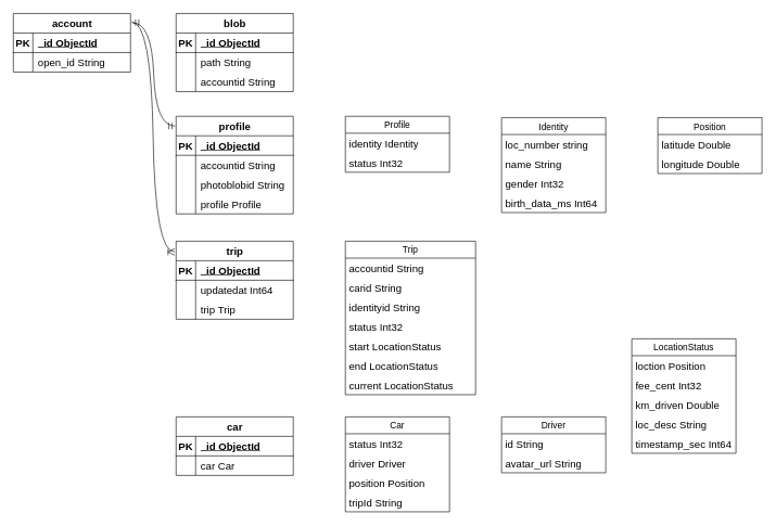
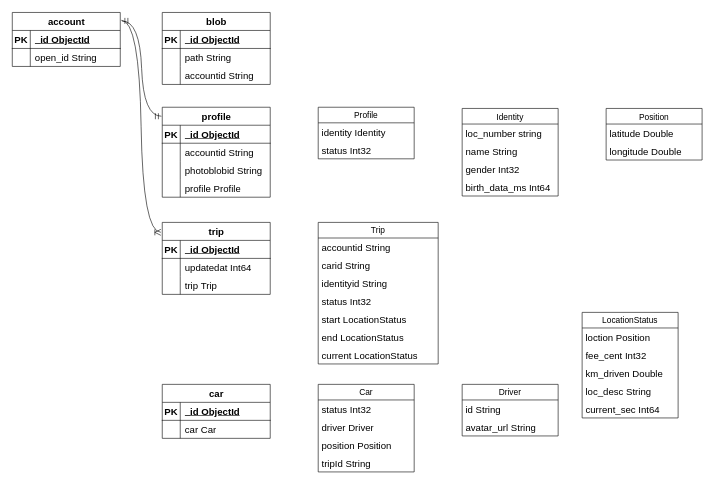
  <mxCell id="0" />
  <mxCell id="1" parent="0" />
  <mxCell id="2" value="car" style="shape=table;startSize=30;container=1;collapsible=1;childLayout=tableLayout;fixedRows=1;rowLines=0;fontStyle=1;align=center;resizeLast=1;html=1;fontSize=16;" vertex="1" parent="1"><mxGeometry x="270" y="640" width="180" height="90" as="geometry" /></mxCell>
  <mxCell id="3" value="" style="shape=tableRow;horizontal=0;startSize=0;swimlaneHead=0;swimlaneBody=0;fillColor=none;collapsible=0;dropTarget=0;points=[[0,0.5],[1,0.5]];portConstraint=eastwest;top=0;left=0;right=0;bottom=1;fontSize=16;" vertex="1" parent="2"><mxGeometry y="30" width="180" height="30" as="geometry" /></mxCell>
  <mxCell id="4" value="PK" style="shape=partialRectangle;connectable=0;fillColor=none;top=0;left=0;bottom=0;right=0;fontStyle=1;overflow=hidden;whiteSpace=wrap;html=1;fontSize=16;" vertex="1" parent="3"><mxGeometry width="30" height="30" as="geometry"><mxRectangle width="30" height="30" as="alternateBounds" /></mxGeometry></mxCell>
  <mxCell id="5" value="_id ObjectId" style="shape=partialRectangle;connectable=0;fillColor=none;top=0;left=0;bottom=0;right=0;align=left;spacingLeft=6;fontStyle=5;overflow=hidden;whiteSpace=wrap;html=1;fontSize=16;" vertex="1" parent="3"><mxGeometry x="30" width="150" height="30" as="geometry"><mxRectangle width="150" height="30" as="alternateBounds" /></mxGeometry></mxCell>
  <mxCell id="6" value="" style="shape=tableRow;horizontal=0;startSize=0;swimlaneHead=0;swimlaneBody=0;fillColor=none;collapsible=0;dropTarget=0;points=[[0,0.5],[1,0.5]];portConstraint=eastwest;top=0;left=0;right=0;bottom=0;fontSize=16;" vertex="1" parent="2"><mxGeometry y="60" width="180" height="30" as="geometry" /></mxCell>
  <mxCell id="7" value="" style="shape=partialRectangle;connectable=0;fillColor=none;top=0;left=0;bottom=0;right=0;editable=1;overflow=hidden;whiteSpace=wrap;html=1;fontSize=16;" vertex="1" parent="6"><mxGeometry width="30" height="30" as="geometry"><mxRectangle width="30" height="30" as="alternateBounds" /></mxGeometry></mxCell>
  <mxCell id="8" value="car&amp;nbsp;Car" style="shape=partialRectangle;connectable=0;fillColor=none;top=0;left=0;bottom=0;right=0;align=left;spacingLeft=6;overflow=hidden;whiteSpace=wrap;html=1;fontSize=16;" vertex="1" parent="6"><mxGeometry x="30" width="150" height="30" as="geometry"><mxRectangle width="150" height="30" as="alternateBounds" /></mxGeometry></mxCell>
  <mxCell id="9" value="Car" style="swimlane;fontStyle=0;childLayout=stackLayout;horizontal=1;startSize=26;horizontalStack=0;resizeParent=1;resizeParentMax=0;resizeLast=0;collapsible=1;marginBottom=0;align=center;fontSize=14;" vertex="1" parent="1"><mxGeometry x="530" y="640" width="160" height="146" as="geometry" /></mxCell>
  <mxCell id="10" value="status Int32" style="text;strokeColor=none;fillColor=none;spacingLeft=4;spacingRight=4;overflow=hidden;rotatable=0;points=[[0,0.5],[1,0.5]];portConstraint=eastwest;fontSize=16;whiteSpace=wrap;html=1;" vertex="1" parent="9"><mxGeometry y="26" width="160" height="30" as="geometry" /></mxCell>
  <mxCell id="11" value="driver&amp;nbsp;Driver" style="text;strokeColor=none;fillColor=none;spacingLeft=4;spacingRight=4;overflow=hidden;rotatable=0;points=[[0,0.5],[1,0.5]];portConstraint=eastwest;fontSize=16;whiteSpace=wrap;html=1;" vertex="1" parent="9"><mxGeometry y="56" width="160" height="30" as="geometry" /></mxCell>
  <mxCell id="12" value="position&amp;nbsp;Position" style="text;strokeColor=none;fillColor=none;spacingLeft=4;spacingRight=4;overflow=hidden;rotatable=0;points=[[0,0.5],[1,0.5]];portConstraint=eastwest;fontSize=16;whiteSpace=wrap;html=1;" vertex="1" parent="9"><mxGeometry y="86" width="160" height="30" as="geometry" /></mxCell>
  <mxCell id="13" value="tripId String" style="text;strokeColor=none;fillColor=none;spacingLeft=4;spacingRight=4;overflow=hidden;rotatable=0;points=[[0,0.5],[1,0.5]];portConstraint=eastwest;fontSize=16;whiteSpace=wrap;html=1;" vertex="1" parent="9"><mxGeometry y="116" width="160" height="30" as="geometry" /></mxCell>
  <mxCell id="14" value="Position" style="swimlane;fontStyle=0;childLayout=stackLayout;horizontal=1;startSize=26;horizontalStack=0;resizeParent=1;resizeParentMax=0;resizeLast=0;collapsible=1;marginBottom=0;align=center;fontSize=14;" vertex="1" parent="1"><mxGeometry x="1010" y="180" width="160" height="86" as="geometry" /></mxCell>
  <mxCell id="15" value="latitude Double" style="text;strokeColor=none;fillColor=none;spacingLeft=4;spacingRight=4;overflow=hidden;rotatable=0;points=[[0,0.5],[1,0.5]];portConstraint=eastwest;fontSize=16;whiteSpace=wrap;html=1;" vertex="1" parent="14"><mxGeometry y="26" width="160" height="30" as="geometry" /></mxCell>
  <mxCell id="16" value="longitude Double&lt;br&gt;" style="text;strokeColor=none;fillColor=none;spacingLeft=4;spacingRight=4;overflow=hidden;rotatable=0;points=[[0,0.5],[1,0.5]];portConstraint=eastwest;fontSize=16;whiteSpace=wrap;html=1;" vertex="1" parent="14"><mxGeometry y="56" width="160" height="30" as="geometry" /></mxCell>
  <mxCell id="17" value="Driver" style="swimlane;fontStyle=0;childLayout=stackLayout;horizontal=1;startSize=26;horizontalStack=0;resizeParent=1;resizeParentMax=0;resizeLast=0;collapsible=1;marginBottom=0;align=center;fontSize=14;" vertex="1" parent="1"><mxGeometry x="770" y="640" width="160" height="86" as="geometry" /></mxCell>
  <mxCell id="18" value="id String" style="text;strokeColor=none;fillColor=none;spacingLeft=4;spacingRight=4;overflow=hidden;rotatable=0;points=[[0,0.5],[1,0.5]];portConstraint=eastwest;fontSize=16;whiteSpace=wrap;html=1;" vertex="1" parent="17"><mxGeometry y="26" width="160" height="30" as="geometry" /></mxCell>
  <mxCell id="19" value="avatar_url String" style="text;strokeColor=none;fillColor=none;spacingLeft=4;spacingRight=4;overflow=hidden;rotatable=0;points=[[0,0.5],[1,0.5]];portConstraint=eastwest;fontSize=16;whiteSpace=wrap;html=1;" vertex="1" parent="17"><mxGeometry y="56" width="160" height="30" as="geometry" /></mxCell>
  <mxCell id="20" value="profile" style="shape=table;startSize=30;container=1;collapsible=1;childLayout=tableLayout;fixedRows=1;rowLines=0;fontStyle=1;align=center;resizeLast=1;html=1;fontSize=16;" vertex="1" parent="1"><mxGeometry x="270" y="178" width="180" height="150" as="geometry" /></mxCell>
  <mxCell id="21" value="" style="shape=tableRow;horizontal=0;startSize=0;swimlaneHead=0;swimlaneBody=0;fillColor=none;collapsible=0;dropTarget=0;points=[[0,0.5],[1,0.5]];portConstraint=eastwest;top=0;left=0;right=0;bottom=1;fontSize=16;" vertex="1" parent="20"><mxGeometry y="30" width="180" height="30" as="geometry" /></mxCell>
  <mxCell id="22" value="PK" style="shape=partialRectangle;connectable=0;fillColor=none;top=0;left=0;bottom=0;right=0;fontStyle=1;overflow=hidden;whiteSpace=wrap;html=1;fontSize=16;" vertex="1" parent="21"><mxGeometry width="30" height="30" as="geometry"><mxRectangle width="30" height="30" as="alternateBounds" /></mxGeometry></mxCell>
  <mxCell id="23" value="_id ObjectId" style="shape=partialRectangle;connectable=0;fillColor=none;top=0;left=0;bottom=0;right=0;align=left;spacingLeft=6;fontStyle=5;overflow=hidden;whiteSpace=wrap;html=1;fontSize=16;" vertex="1" parent="21"><mxGeometry x="30" width="150" height="30" as="geometry"><mxRectangle width="150" height="30" as="alternateBounds" /></mxGeometry></mxCell>
  <mxCell id="24" value="" style="shape=tableRow;horizontal=0;startSize=0;swimlaneHead=0;swimlaneBody=0;fillColor=none;collapsible=0;dropTarget=0;points=[[0,0.5],[1,0.5]];portConstraint=eastwest;top=0;left=0;right=0;bottom=0;fontSize=16;" vertex="1" parent="20"><mxGeometry y="60" width="180" height="30" as="geometry" /></mxCell>
  <mxCell id="25" value="" style="shape=partialRectangle;connectable=0;fillColor=none;top=0;left=0;bottom=0;right=0;editable=1;overflow=hidden;whiteSpace=wrap;html=1;fontSize=16;" vertex="1" parent="24"><mxGeometry width="30" height="30" as="geometry"><mxRectangle width="30" height="30" as="alternateBounds" /></mxGeometry></mxCell>
  <mxCell id="26" value="accountid String" style="shape=partialRectangle;connectable=0;fillColor=none;top=0;left=0;bottom=0;right=0;align=left;spacingLeft=6;overflow=hidden;whiteSpace=wrap;html=1;fontSize=16;" vertex="1" parent="24"><mxGeometry x="30" width="150" height="30" as="geometry"><mxRectangle width="150" height="30" as="alternateBounds" /></mxGeometry></mxCell>
  <mxCell id="27" value="" style="shape=tableRow;horizontal=0;startSize=0;swimlaneHead=0;swimlaneBody=0;fillColor=none;collapsible=0;dropTarget=0;points=[[0,0.5],[1,0.5]];portConstraint=eastwest;top=0;left=0;right=0;bottom=0;fontSize=16;" vertex="1" parent="20"><mxGeometry y="90" width="180" height="30" as="geometry" /></mxCell>
  <mxCell id="28" value="" style="shape=partialRectangle;connectable=0;fillColor=none;top=0;left=0;bottom=0;right=0;editable=1;overflow=hidden;whiteSpace=wrap;html=1;fontSize=16;" vertex="1" parent="27"><mxGeometry width="30" height="30" as="geometry"><mxRectangle width="30" height="30" as="alternateBounds" /></mxGeometry></mxCell>
  <mxCell id="29" value="photoblobid String" style="shape=partialRectangle;connectable=0;fillColor=none;top=0;left=0;bottom=0;right=0;align=left;spacingLeft=6;overflow=hidden;whiteSpace=wrap;html=1;fontSize=16;" vertex="1" parent="27"><mxGeometry x="30" width="150" height="30" as="geometry"><mxRectangle width="150" height="30" as="alternateBounds" /></mxGeometry></mxCell>
  <mxCell id="30" value="" style="shape=tableRow;horizontal=0;startSize=0;swimlaneHead=0;swimlaneBody=0;fillColor=none;collapsible=0;dropTarget=0;points=[[0,0.5],[1,0.5]];portConstraint=eastwest;top=0;left=0;right=0;bottom=0;fontSize=16;" vertex="1" parent="20"><mxGeometry y="120" width="180" height="30" as="geometry" /></mxCell>
  <mxCell id="31" value="" style="shape=partialRectangle;connectable=0;fillColor=none;top=0;left=0;bottom=0;right=0;editable=1;overflow=hidden;whiteSpace=wrap;html=1;fontSize=16;" vertex="1" parent="30"><mxGeometry width="30" height="30" as="geometry"><mxRectangle width="30" height="30" as="alternateBounds" /></mxGeometry></mxCell>
  <mxCell id="32" value="profile&amp;nbsp;Profile" style="shape=partialRectangle;connectable=0;fillColor=none;top=0;left=0;bottom=0;right=0;align=left;spacingLeft=6;overflow=hidden;whiteSpace=wrap;html=1;fontSize=16;" vertex="1" parent="30"><mxGeometry x="30" width="150" height="30" as="geometry"><mxRectangle width="150" height="30" as="alternateBounds" /></mxGeometry></mxCell>
  <mxCell id="33" value="Profile" style="swimlane;fontStyle=0;childLayout=stackLayout;horizontal=1;startSize=26;horizontalStack=0;resizeParent=1;resizeParentMax=0;resizeLast=0;collapsible=1;marginBottom=0;align=center;fontSize=14;" vertex="1" parent="1"><mxGeometry x="530" y="178" width="160" height="86" as="geometry" /></mxCell>
  <mxCell id="34" value="identity&amp;nbsp;Identity" style="text;strokeColor=none;fillColor=none;spacingLeft=4;spacingRight=4;overflow=hidden;rotatable=0;points=[[0,0.5],[1,0.5]];portConstraint=eastwest;fontSize=16;whiteSpace=wrap;html=1;" vertex="1" parent="33"><mxGeometry y="26" width="160" height="30" as="geometry" /></mxCell>
  <mxCell id="35" value="status Int32" style="text;strokeColor=none;fillColor=none;spacingLeft=4;spacingRight=4;overflow=hidden;rotatable=0;points=[[0,0.5],[1,0.5]];portConstraint=eastwest;fontSize=16;whiteSpace=wrap;html=1;" vertex="1" parent="33"><mxGeometry y="56" width="160" height="30" as="geometry" /></mxCell>
  <mxCell id="36" value="Identity" style="swimlane;fontStyle=0;childLayout=stackLayout;horizontal=1;startSize=26;horizontalStack=0;resizeParent=1;resizeParentMax=0;resizeLast=0;collapsible=1;marginBottom=0;align=center;fontSize=14;" vertex="1" parent="1"><mxGeometry x="770" y="180" width="160" height="146" as="geometry" /></mxCell>
  <mxCell id="37" value="loc_number string" style="text;strokeColor=none;fillColor=none;spacingLeft=4;spacingRight=4;overflow=hidden;rotatable=0;points=[[0,0.5],[1,0.5]];portConstraint=eastwest;fontSize=16;whiteSpace=wrap;html=1;" vertex="1" parent="36"><mxGeometry y="26" width="160" height="30" as="geometry" /></mxCell>
  <mxCell id="38" value="name String" style="text;strokeColor=none;fillColor=none;spacingLeft=4;spacingRight=4;overflow=hidden;rotatable=0;points=[[0,0.5],[1,0.5]];portConstraint=eastwest;fontSize=16;whiteSpace=wrap;html=1;" vertex="1" parent="36"><mxGeometry y="56" width="160" height="30" as="geometry" /></mxCell>
  <mxCell id="39" value="gender Int32" style="text;strokeColor=none;fillColor=none;spacingLeft=4;spacingRight=4;overflow=hidden;rotatable=0;points=[[0,0.5],[1,0.5]];portConstraint=eastwest;fontSize=16;whiteSpace=wrap;html=1;" vertex="1" parent="36"><mxGeometry y="86" width="160" height="30" as="geometry" /></mxCell>
  <mxCell id="40" value="birth_data_ms Int64" style="text;strokeColor=none;fillColor=none;spacingLeft=4;spacingRight=4;overflow=hidden;rotatable=0;points=[[0,0.5],[1,0.5]];portConstraint=eastwest;fontSize=16;whiteSpace=wrap;html=1;" vertex="1" parent="36"><mxGeometry y="116" width="160" height="30" as="geometry" /></mxCell>
  <mxCell id="41" value="trip" style="shape=table;startSize=30;container=1;collapsible=1;childLayout=tableLayout;fixedRows=1;rowLines=0;fontStyle=1;align=center;resizeLast=1;html=1;fontSize=16;" vertex="1" parent="1"><mxGeometry x="270" y="370" width="180" height="120" as="geometry" /></mxCell>
  <mxCell id="42" value="" style="shape=tableRow;horizontal=0;startSize=0;swimlaneHead=0;swimlaneBody=0;fillColor=none;collapsible=0;dropTarget=0;points=[[0,0.5],[1,0.5]];portConstraint=eastwest;top=0;left=0;right=0;bottom=1;fontSize=16;" vertex="1" parent="41"><mxGeometry y="30" width="180" height="30" as="geometry" /></mxCell>
  <mxCell id="43" value="PK" style="shape=partialRectangle;connectable=0;fillColor=none;top=0;left=0;bottom=0;right=0;fontStyle=1;overflow=hidden;whiteSpace=wrap;html=1;fontSize=16;" vertex="1" parent="42"><mxGeometry width="30" height="30" as="geometry"><mxRectangle width="30" height="30" as="alternateBounds" /></mxGeometry></mxCell>
  <mxCell id="44" value="_id ObjectId" style="shape=partialRectangle;connectable=0;fillColor=none;top=0;left=0;bottom=0;right=0;align=left;spacingLeft=6;fontStyle=5;overflow=hidden;whiteSpace=wrap;html=1;fontSize=16;" vertex="1" parent="42"><mxGeometry x="30" width="150" height="30" as="geometry"><mxRectangle width="150" height="30" as="alternateBounds" /></mxGeometry></mxCell>
  <mxCell id="45" value="" style="shape=tableRow;horizontal=0;startSize=0;swimlaneHead=0;swimlaneBody=0;fillColor=none;collapsible=0;dropTarget=0;points=[[0,0.5],[1,0.5]];portConstraint=eastwest;top=0;left=0;right=0;bottom=0;fontSize=16;" vertex="1" parent="41"><mxGeometry y="60" width="180" height="30" as="geometry" /></mxCell>
  <mxCell id="46" value="" style="shape=partialRectangle;connectable=0;fillColor=none;top=0;left=0;bottom=0;right=0;editable=1;overflow=hidden;whiteSpace=wrap;html=1;fontSize=16;" vertex="1" parent="45"><mxGeometry width="30" height="30" as="geometry"><mxRectangle width="30" height="30" as="alternateBounds" /></mxGeometry></mxCell>
  <mxCell id="47" value="updatedat Int64" style="shape=partialRectangle;connectable=0;fillColor=none;top=0;left=0;bottom=0;right=0;align=left;spacingLeft=6;overflow=hidden;whiteSpace=wrap;html=1;fontSize=16;" vertex="1" parent="45"><mxGeometry x="30" width="150" height="30" as="geometry"><mxRectangle width="150" height="30" as="alternateBounds" /></mxGeometry></mxCell>
  <mxCell id="48" value="" style="shape=tableRow;horizontal=0;startSize=0;swimlaneHead=0;swimlaneBody=0;fillColor=none;collapsible=0;dropTarget=0;points=[[0,0.5],[1,0.5]];portConstraint=eastwest;top=0;left=0;right=0;bottom=0;fontSize=16;" vertex="1" parent="41"><mxGeometry y="90" width="180" height="30" as="geometry" /></mxCell>
  <mxCell id="49" value="" style="shape=partialRectangle;connectable=0;fillColor=none;top=0;left=0;bottom=0;right=0;editable=1;overflow=hidden;whiteSpace=wrap;html=1;fontSize=16;" vertex="1" parent="48"><mxGeometry width="30" height="30" as="geometry"><mxRectangle width="30" height="30" as="alternateBounds" /></mxGeometry></mxCell>
  <mxCell id="50" value="trip&amp;nbsp;Trip" style="shape=partialRectangle;connectable=0;fillColor=none;top=0;left=0;bottom=0;right=0;align=left;spacingLeft=6;overflow=hidden;whiteSpace=wrap;html=1;fontSize=16;" vertex="1" parent="48"><mxGeometry x="30" width="150" height="30" as="geometry"><mxRectangle width="150" height="30" as="alternateBounds" /></mxGeometry></mxCell>
  <mxCell id="51" value="Trip" style="swimlane;fontStyle=0;childLayout=stackLayout;horizontal=1;startSize=26;horizontalStack=0;resizeParent=1;resizeParentMax=0;resizeLast=0;collapsible=1;marginBottom=0;align=center;fontSize=14;" vertex="1" parent="1"><mxGeometry x="530" y="370" width="200" height="236" as="geometry" /></mxCell>
  <mxCell id="52" value="accountid String" style="text;strokeColor=none;fillColor=none;spacingLeft=4;spacingRight=4;overflow=hidden;rotatable=0;points=[[0,0.5],[1,0.5]];portConstraint=eastwest;fontSize=16;whiteSpace=wrap;html=1;" vertex="1" parent="51"><mxGeometry y="26" width="200" height="30" as="geometry" /></mxCell>
  <mxCell id="53" value="carid String" style="text;strokeColor=none;fillColor=none;spacingLeft=4;spacingRight=4;overflow=hidden;rotatable=0;points=[[0,0.5],[1,0.5]];portConstraint=eastwest;fontSize=16;whiteSpace=wrap;html=1;" vertex="1" parent="51"><mxGeometry y="56" width="200" height="30" as="geometry" /></mxCell>
  <mxCell id="54" value="identityid String" style="text;strokeColor=none;fillColor=none;spacingLeft=4;spacingRight=4;overflow=hidden;rotatable=0;points=[[0,0.5],[1,0.5]];portConstraint=eastwest;fontSize=16;whiteSpace=wrap;html=1;" vertex="1" parent="51"><mxGeometry y="86" width="200" height="30" as="geometry" /></mxCell>
  <mxCell id="55" value="status Int32" style="text;strokeColor=none;fillColor=none;spacingLeft=4;spacingRight=4;overflow=hidden;rotatable=0;points=[[0,0.5],[1,0.5]];portConstraint=eastwest;fontSize=16;whiteSpace=wrap;html=1;" vertex="1" parent="51"><mxGeometry y="116" width="200" height="30" as="geometry" /></mxCell>
  <mxCell id="56" value="start&amp;nbsp;LocationStatus" style="text;strokeColor=none;fillColor=none;spacingLeft=4;spacingRight=4;overflow=hidden;rotatable=0;points=[[0,0.5],[1,0.5]];portConstraint=eastwest;fontSize=16;whiteSpace=wrap;html=1;" vertex="1" parent="51"><mxGeometry y="146" width="200" height="30" as="geometry" /></mxCell>
  <mxCell id="57" value="end&amp;nbsp;LocationStatus" style="text;strokeColor=none;fillColor=none;spacingLeft=4;spacingRight=4;overflow=hidden;rotatable=0;points=[[0,0.5],[1,0.5]];portConstraint=eastwest;fontSize=16;whiteSpace=wrap;html=1;" vertex="1" parent="51"><mxGeometry y="176" width="200" height="30" as="geometry" /></mxCell>
  <mxCell id="58" value="current&amp;nbsp;LocationStatus" style="text;strokeColor=none;fillColor=none;spacingLeft=4;spacingRight=4;overflow=hidden;rotatable=0;points=[[0,0.5],[1,0.5]];portConstraint=eastwest;fontSize=16;whiteSpace=wrap;html=1;" vertex="1" parent="51"><mxGeometry y="206" width="200" height="30" as="geometry" /></mxCell>
  <mxCell id="59" value="LocationStatus" style="swimlane;fontStyle=0;childLayout=stackLayout;horizontal=1;startSize=26;horizontalStack=0;resizeParent=1;resizeParentMax=0;resizeLast=0;collapsible=1;marginBottom=0;align=center;fontSize=14;" vertex="1" parent="1"><mxGeometry x="970" y="520" width="160" height="176" as="geometry" /></mxCell>
  <mxCell id="60" value="loction&amp;nbsp;Position" style="text;strokeColor=none;fillColor=none;spacingLeft=4;spacingRight=4;overflow=hidden;rotatable=0;points=[[0,0.5],[1,0.5]];portConstraint=eastwest;fontSize=16;whiteSpace=wrap;html=1;" vertex="1" parent="59"><mxGeometry y="26" width="160" height="30" as="geometry" /></mxCell>
  <mxCell id="61" value="fee_cent Int32" style="text;strokeColor=none;fillColor=none;spacingLeft=4;spacingRight=4;overflow=hidden;rotatable=0;points=[[0,0.5],[1,0.5]];portConstraint=eastwest;fontSize=16;whiteSpace=wrap;html=1;" vertex="1" parent="59"><mxGeometry y="56" width="160" height="30" as="geometry" /></mxCell>
  <mxCell id="62" value="km_driven Double" style="text;strokeColor=none;fillColor=none;spacingLeft=4;spacingRight=4;overflow=hidden;rotatable=0;points=[[0,0.5],[1,0.5]];portConstraint=eastwest;fontSize=16;whiteSpace=wrap;html=1;" vertex="1" parent="59"><mxGeometry y="86" width="160" height="30" as="geometry" /></mxCell>
  <mxCell id="63" value="loc_desc String" style="text;strokeColor=none;fillColor=none;spacingLeft=4;spacingRight=4;overflow=hidden;rotatable=0;points=[[0,0.5],[1,0.5]];portConstraint=eastwest;fontSize=16;whiteSpace=wrap;html=1;" vertex="1" parent="59"><mxGeometry y="116" width="160" height="30" as="geometry" /></mxCell>
- <mxCell id="64" value="timestamp_sec Int64" style="text;strokeColor=none;fillColor=none;spacingLeft=4;spacingRight=4;overflow=hidden;rotatable=0;points=[[0,0.5],[1,0.5]];portConstraint=eastwest;fontSize=16;whiteSpace=wrap;html=1;" vertex="1" parent="59"><mxGeometry y="146" width="160" height="30" as="geometry" /></mxCell>
+ <mxCell id="64" value="current_sec Int64" style="text;strokeColor=none;fillColor=none;spacingLeft=4;spacingRight=4;overflow=hidden;rotatable=0;points=[[0,0.5],[1,0.5]];portConstraint=eastwest;fontSize=16;whiteSpace=wrap;html=1;" vertex="1" parent="59"><mxGeometry y="146" width="160" height="30" as="geometry" /></mxCell>
  <mxCell id="65" value="blob" style="shape=table;startSize=30;container=1;collapsible=1;childLayout=tableLayout;fixedRows=1;rowLines=0;fontStyle=1;align=center;resizeLast=1;html=1;fontSize=16;" vertex="1" parent="1"><mxGeometry x="270" y="20" width="180" height="120" as="geometry" /></mxCell>
  <mxCell id="66" value="" style="shape=tableRow;horizontal=0;startSize=0;swimlaneHead=0;swimlaneBody=0;fillColor=none;collapsible=0;dropTarget=0;points=[[0,0.5],[1,0.5]];portConstraint=eastwest;top=0;left=0;right=0;bottom=1;fontSize=16;" vertex="1" parent="65"><mxGeometry y="30" width="180" height="30" as="geometry" /></mxCell>
  <mxCell id="67" value="PK" style="shape=partialRectangle;connectable=0;fillColor=none;top=0;left=0;bottom=0;right=0;fontStyle=1;overflow=hidden;whiteSpace=wrap;html=1;fontSize=16;" vertex="1" parent="66"><mxGeometry width="30" height="30" as="geometry"><mxRectangle width="30" height="30" as="alternateBounds" /></mxGeometry></mxCell>
  <mxCell id="68" value="_id ObjectId" style="shape=partialRectangle;connectable=0;fillColor=none;top=0;left=0;bottom=0;right=0;align=left;spacingLeft=6;fontStyle=5;overflow=hidden;whiteSpace=wrap;html=1;fontSize=16;" vertex="1" parent="66"><mxGeometry x="30" width="150" height="30" as="geometry"><mxRectangle width="150" height="30" as="alternateBounds" /></mxGeometry></mxCell>
  <mxCell id="69" value="" style="shape=tableRow;horizontal=0;startSize=0;swimlaneHead=0;swimlaneBody=0;fillColor=none;collapsible=0;dropTarget=0;points=[[0,0.5],[1,0.5]];portConstraint=eastwest;top=0;left=0;right=0;bottom=0;fontSize=16;" vertex="1" parent="65"><mxGeometry y="60" width="180" height="30" as="geometry" /></mxCell>
  <mxCell id="70" value="" style="shape=partialRectangle;connectable=0;fillColor=none;top=0;left=0;bottom=0;right=0;editable=1;overflow=hidden;whiteSpace=wrap;html=1;fontSize=16;" vertex="1" parent="69"><mxGeometry width="30" height="30" as="geometry"><mxRectangle width="30" height="30" as="alternateBounds" /></mxGeometry></mxCell>
  <mxCell id="71" value="path String" style="shape=partialRectangle;connectable=0;fillColor=none;top=0;left=0;bottom=0;right=0;align=left;spacingLeft=6;overflow=hidden;whiteSpace=wrap;html=1;fontSize=16;" vertex="1" parent="69"><mxGeometry x="30" width="150" height="30" as="geometry"><mxRectangle width="150" height="30" as="alternateBounds" /></mxGeometry></mxCell>
  <mxCell id="72" style="shape=tableRow;horizontal=0;startSize=0;swimlaneHead=0;swimlaneBody=0;fillColor=none;collapsible=0;dropTarget=0;points=[[0,0.5],[1,0.5]];portConstraint=eastwest;top=0;left=0;right=0;bottom=0;fontSize=16;" vertex="1" parent="65"><mxGeometry y="90" width="180" height="30" as="geometry" /></mxCell>
  <mxCell id="73" style="shape=partialRectangle;connectable=0;fillColor=none;top=0;left=0;bottom=0;right=0;editable=1;overflow=hidden;whiteSpace=wrap;html=1;fontSize=16;" vertex="1" parent="72"><mxGeometry width="30" height="30" as="geometry"><mxRectangle width="30" height="30" as="alternateBounds" /></mxGeometry></mxCell>
  <mxCell id="74" value="accountid String" style="shape=partialRectangle;connectable=0;fillColor=none;top=0;left=0;bottom=0;right=0;align=left;spacingLeft=6;overflow=hidden;whiteSpace=wrap;html=1;fontSize=16;" vertex="1" parent="72"><mxGeometry x="30" width="150" height="30" as="geometry"><mxRectangle width="150" height="30" as="alternateBounds" /></mxGeometry></mxCell>
  <mxCell id="75" value="account" style="shape=table;startSize=30;container=1;collapsible=1;childLayout=tableLayout;fixedRows=1;rowLines=0;fontStyle=1;align=center;resizeLast=1;html=1;fontSize=16;" vertex="1" parent="1"><mxGeometry x="20" y="20" width="180" height="90" as="geometry" /></mxCell>
  <mxCell id="76" value="" style="shape=tableRow;horizontal=0;startSize=0;swimlaneHead=0;swimlaneBody=0;fillColor=none;collapsible=0;dropTarget=0;points=[[0,0.5],[1,0.5]];portConstraint=eastwest;top=0;left=0;right=0;bottom=1;fontSize=16;" vertex="1" parent="75"><mxGeometry y="30" width="180" height="30" as="geometry" /></mxCell>
  <mxCell id="77" value="PK" style="shape=partialRectangle;connectable=0;fillColor=none;top=0;left=0;bottom=0;right=0;fontStyle=1;overflow=hidden;whiteSpace=wrap;html=1;fontSize=16;" vertex="1" parent="76"><mxGeometry width="30" height="30" as="geometry"><mxRectangle width="30" height="30" as="alternateBounds" /></mxGeometry></mxCell>
  <mxCell id="78" value="_id ObjectId" style="shape=partialRectangle;connectable=0;fillColor=none;top=0;left=0;bottom=0;right=0;align=left;spacingLeft=6;fontStyle=5;overflow=hidden;whiteSpace=wrap;html=1;fontSize=16;" vertex="1" parent="76"><mxGeometry x="30" width="150" height="30" as="geometry"><mxRectangle width="150" height="30" as="alternateBounds" /></mxGeometry></mxCell>
  <mxCell id="79" value="" style="shape=tableRow;horizontal=0;startSize=0;swimlaneHead=0;swimlaneBody=0;fillColor=none;collapsible=0;dropTarget=0;points=[[0,0.5],[1,0.5]];portConstraint=eastwest;top=0;left=0;right=0;bottom=0;fontSize=16;" vertex="1" parent="75"><mxGeometry y="60" width="180" height="30" as="geometry" /></mxCell>
  <mxCell id="80" value="" style="shape=partialRectangle;connectable=0;fillColor=none;top=0;left=0;bottom=0;right=0;editable=1;overflow=hidden;whiteSpace=wrap;html=1;fontSize=16;" vertex="1" parent="79"><mxGeometry width="30" height="30" as="geometry"><mxRectangle width="30" height="30" as="alternateBounds" /></mxGeometry></mxCell>
  <mxCell id="81" value="open_id String" style="shape=partialRectangle;connectable=0;fillColor=none;top=0;left=0;bottom=0;right=0;align=left;spacingLeft=6;overflow=hidden;whiteSpace=wrap;html=1;fontSize=16;" vertex="1" parent="79"><mxGeometry x="30" width="150" height="30" as="geometry"><mxRectangle width="150" height="30" as="alternateBounds" /></mxGeometry></mxCell>
  <mxCell id="82" value="" style="edgeStyle=entityRelationEdgeStyle;fontSize=12;html=1;endArrow=ERmandOne;startArrow=ERmandOne;rounded=0;startSize=8;endSize=8;curved=1;entryX=-0.008;entryY=0.1;entryDx=0;entryDy=0;exitX=1.015;exitY=0.156;exitDx=0;exitDy=0;exitPerimeter=0;entryPerimeter=0;" edge="1" parent="1" source="75" target="20"><mxGeometry width="100" height="100" relative="1" as="geometry"><mxPoint x="200" y="70" as="sourcePoint" /><mxPoint x="180" y="160" as="targetPoint" /></mxGeometry></mxCell>
  <mxCell id="83" value="" style="edgeStyle=entityRelationEdgeStyle;fontSize=12;html=1;endArrow=ERoneToMany;rounded=0;startSize=8;endSize=8;curved=1;exitX=1.01;exitY=0.145;exitDx=0;exitDy=0;entryX=-0.013;entryY=0.138;entryDx=0;entryDy=0;entryPerimeter=0;exitPerimeter=0;" edge="1" parent="1" source="75" target="41"><mxGeometry width="100" height="100" relative="1" as="geometry"><mxPoint x="290" y="580" as="sourcePoint" /><mxPoint x="390" y="480" as="targetPoint" /></mxGeometry></mxCell>
